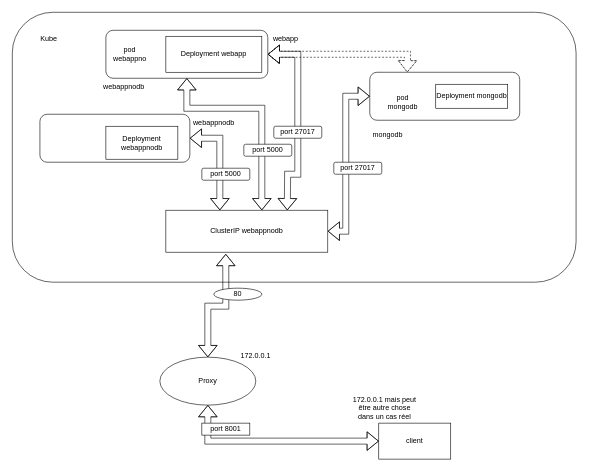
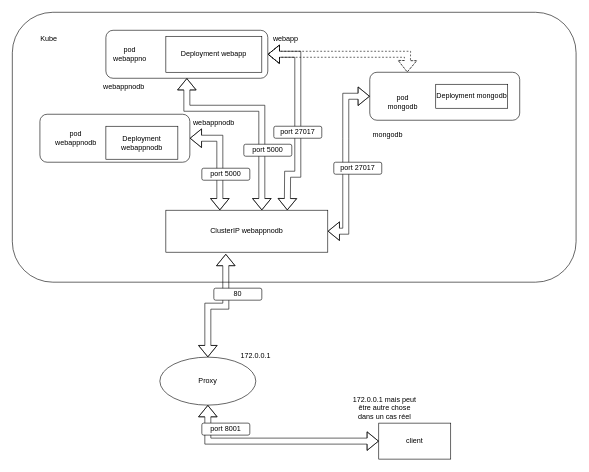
  <mxCell id="0" />
  <mxCell id="1" parent="0" />
  <mxCell id="2" value="" style="rounded=1;whiteSpace=wrap;html=1;" parent="1" vertex="1"><mxGeometry x="176" y="50" width="270" height="80" as="geometry" /></mxCell>
  <mxCell id="3" value="Proxy" style="ellipse;whiteSpace=wrap;html=1;" parent="1" vertex="1"><mxGeometry x="266" y="595" width="160" height="80" as="geometry" /></mxCell>
  <mxCell id="4" value="client" style="rounded=0;whiteSpace=wrap;html=1;" parent="1" vertex="1"><mxGeometry x="631" y="705" width="120" height="60" as="geometry" /></mxCell>
  <mxCell id="5" value="" style="shape=flexArrow;endArrow=classic;startArrow=classic;html=1;rounded=0;exitX=0.5;exitY=0;exitDx=0;exitDy=0;entryX=0.37;entryY=1.043;entryDx=0;entryDy=0;entryPerimeter=0;" parent="1" source="3" edge="1" target="29"><mxGeometry width="100" height="100" relative="1" as="geometry"><mxPoint x="436" y="520" as="sourcePoint" /><mxPoint x="376" y="430" as="targetPoint" /><Array as="points"><mxPoint x="346" y="510" /><mxPoint x="376" y="510" /></Array></mxGeometry></mxCell>
  <mxCell id="6" value="172.0.0.1&lt;div&gt;&lt;br&gt;&lt;/div&gt;" style="text;html=1;align=center;verticalAlign=middle;whiteSpace=wrap;rounded=0;" parent="1" vertex="1"><mxGeometry x="396" y="585" width="60" height="30" as="geometry" /></mxCell>
- <mxCell id="7" value="80" style="ellipse;whiteSpace=wrap;html=1;" parent="1" vertex="1"><mxGeometry x="356" y="480" width="80" height="20" as="geometry" /></mxCell>
+ <mxCell id="7" value="80" style="rounded=1;whiteSpace=wrap;html=1;" parent="1" vertex="1"><mxGeometry x="356" y="480" width="80" height="20" as="geometry" /></mxCell>
  <mxCell id="8" value="" style="shape=flexArrow;endArrow=classic;startArrow=classic;html=1;rounded=0;entryX=0;entryY=0.5;entryDx=0;entryDy=0;" parent="1" source="3" target="4" edge="1"><mxGeometry width="100" height="100" relative="1" as="geometry"><mxPoint x="406" y="661" as="sourcePoint" /><mxPoint x="396" y="765" as="targetPoint" /><Array as="points"><mxPoint x="346" y="735" /></Array></mxGeometry></mxCell>
  <mxCell id="9" value="172.0.0.1 mais peut être autre chose dans un cas réel" style="text;html=1;align=center;verticalAlign=middle;whiteSpace=wrap;rounded=0;" parent="1" vertex="1"><mxGeometry x="586" y="665" width="110" height="30" as="geometry" /></mxCell>
- <mxCell id="10" value="port 8001" style="whiteSpace=wrap;html=1;rounded=0;" parent="1" vertex="1"><mxGeometry x="336" y="705" width="80" height="20" as="geometry" /></mxCell>
+ <mxCell id="10" value="port 8001" style="rounded=1;whiteSpace=wrap;html=1;" parent="1" vertex="1"><mxGeometry x="336" y="705" width="80" height="20" as="geometry" /></mxCell>
  <mxCell id="11" value="" style="rounded=1;whiteSpace=wrap;html=1;" parent="1" vertex="1"><mxGeometry x="616" y="120" width="250" height="80" as="geometry" /></mxCell>
  <mxCell id="12" value="" style="rounded=1;whiteSpace=wrap;html=1;fillColor=none;" vertex="1" parent="1"><mxGeometry x="20" width="940" height="450" as="geometry" y="20" /></mxCell>
  <mxCell id="13" value="mongodb" style="text;html=1;align=center;verticalAlign=middle;whiteSpace=wrap;rounded=0;" parent="1" vertex="1"><mxGeometry x="616" y="210" width="60" height="30" as="geometry" /></mxCell>
  <mxCell id="14" value="webapp" style="text;html=1;align=center;verticalAlign=middle;whiteSpace=wrap;rounded=0;" parent="1" vertex="1"><mxGeometry x="446" y="50" width="60" height="30" as="geometry" /></mxCell>
  <mxCell id="15" value="webappnodb" style="text;html=1;align=center;verticalAlign=middle;whiteSpace=wrap;rounded=0;" parent="1" vertex="1"><mxGeometry x="326" y="190" width="60" height="30" as="geometry" /></mxCell>
  <mxCell id="16" value="" style="shape=flexArrow;endArrow=classic;startArrow=classic;html=1;rounded=0;exitX=0.5;exitY=0;exitDx=0;exitDy=0;entryX=1;entryY=0.25;entryDx=0;entryDy=0;" parent="1" edge="1"><mxGeometry width="100" height="100" relative="1" as="geometry"><mxPoint x="366" y="350" as="sourcePoint" /><mxPoint x="316" y="230" as="targetPoint" /><Array as="points"><mxPoint x="366" y="230" /></Array></mxGeometry></mxCell>
  <mxCell id="17" value="port 5000" style="rounded=1;whiteSpace=wrap;html=1;" parent="1" vertex="1"><mxGeometry x="336" y="280" width="80" height="20" as="geometry" /></mxCell>
  <mxCell id="18" value="" style="shape=flexArrow;endArrow=classic;startArrow=classic;html=1;rounded=0;exitX=0.5;exitY=0;exitDx=0;exitDy=0;entryX=0.5;entryY=1;entryDx=0;entryDy=0;" parent="1" target="2" edge="1"><mxGeometry width="100" height="100" relative="1" as="geometry"><mxPoint x="436" y="350" as="sourcePoint" /><mxPoint x="386" y="230" as="targetPoint" /><Array as="points"><mxPoint x="436" y="180" /><mxPoint x="311" y="180" /></Array></mxGeometry></mxCell>
  <mxCell id="19" value="webappnodb" style="text;html=1;align=center;verticalAlign=middle;whiteSpace=wrap;rounded=0;" parent="1" vertex="1"><mxGeometry x="176" y="130" width="60" height="30" as="geometry" /></mxCell>
  <mxCell id="20" value="port 5000" style="rounded=1;whiteSpace=wrap;html=1;" parent="1" vertex="1"><mxGeometry x="406" y="240" width="80" height="20" as="geometry" /></mxCell>
  <mxCell id="21" value="Kube" style="text;html=1;align=center;verticalAlign=middle;whiteSpace=wrap;rounded=0;" vertex="1" parent="1"><mxGeometry x="51" y="50" width="60" height="30" as="geometry" /></mxCell>
  <mxCell id="22" value="Deployment webapp" style="rounded=0;whiteSpace=wrap;html=1;" vertex="1" parent="1"><mxGeometry x="276" y="60" width="160" height="60" as="geometry" /></mxCell>
  <mxCell id="23" value="pod&lt;div&gt;webappno&lt;/div&gt;" style="text;html=1;align=center;verticalAlign=middle;whiteSpace=wrap;rounded=0;" vertex="1" parent="1"><mxGeometry x="186" y="75" width="60" height="30" as="geometry" /></mxCell>
  <mxCell id="24" value="Deployment mongodb" style="rounded=0;whiteSpace=wrap;html=1;" vertex="1" parent="1"><mxGeometry x="726" y="140" width="120" height="40" as="geometry" /></mxCell>
  <mxCell id="25" value="pod&lt;div&gt;mongodb&lt;/div&gt;" style="text;html=1;align=center;verticalAlign=middle;whiteSpace=wrap;rounded=0;" vertex="1" parent="1"><mxGeometry x="641" y="155" width="60" height="30" as="geometry" /></mxCell>
  <mxCell id="26" value="" style="rounded=1;whiteSpace=wrap;html=1;" vertex="1" parent="1"><mxGeometry x="66" y="190" width="250" height="80" as="geometry" /></mxCell>
  <mxCell id="27" value="Deployment webappnodb" style="rounded=0;whiteSpace=wrap;html=1;" vertex="1" parent="1"><mxGeometry x="176" y="210" width="120" height="55" as="geometry" /></mxCell>
+ <mxCell id="28" value="pod&lt;div&gt;webappnodb&lt;/div&gt;" style="text;html=1;align=center;verticalAlign=middle;whiteSpace=wrap;rounded=0;" vertex="1" parent="1"><mxGeometry x="96" y="215" width="60" height="30" as="geometry" /></mxCell>
  <mxCell id="29" value="ClusterIP webappnodb" style="rounded=0;whiteSpace=wrap;html=1;" vertex="1" parent="1"><mxGeometry x="276" y="350" width="270" height="70" as="geometry" /></mxCell>
  <mxCell id="30" value="" style="shape=flexArrow;endArrow=classic;startArrow=classic;html=1;rounded=0;exitX=0.75;exitY=0;exitDx=0;exitDy=0;entryX=1;entryY=0.5;entryDx=0;entryDy=0;" edge="1" parent="1" source="29" target="2"><mxGeometry width="100" height="100" relative="1" as="geometry"><mxPoint x="636" y="330" as="sourcePoint" /><mxPoint x="511" y="110" as="targetPoint" /><Array as="points"><mxPoint x="479" y="290" /><mxPoint x="496" y="290" /><mxPoint x="496" y="90" /></Array></mxGeometry></mxCell>
  <mxCell id="31" value="port&amp;nbsp;27017" style="rounded=1;whiteSpace=wrap;html=1;" parent="1" vertex="1"><mxGeometry x="456" y="210" width="80" height="20" as="geometry" /></mxCell>
  <mxCell id="32" value="" style="shape=flexArrow;endArrow=classic;startArrow=classic;html=1;rounded=0;entryX=0.5;entryY=1;entryDx=0;entryDy=0;exitX=1;exitY=0.5;exitDx=0;exitDy=0;" edge="1" parent="1" source="29"><mxGeometry width="100" height="100" relative="1" as="geometry"><mxPoint x="576" y="400" as="sourcePoint" /><mxPoint x="616" y="160" as="targetPoint" /><Array as="points"><mxPoint x="576" y="385" /><mxPoint x="576" y="230" /><mxPoint x="576" y="160" /></Array></mxGeometry></mxCell>
  <mxCell id="33" value="port&amp;nbsp;27017" style="rounded=1;whiteSpace=wrap;html=1;" vertex="1" parent="1"><mxGeometry x="556" y="270" width="80" height="20" as="geometry" /></mxCell>
  <mxCell id="34" value="" style="shape=flexArrow;endArrow=classic;startArrow=classic;html=1;rounded=0;entryX=0.25;entryY=0;entryDx=0;entryDy=0;dashed=1;" edge="1" parent="1" target="11"><mxGeometry width="100" height="100" relative="1" as="geometry"><mxPoint x="446" y="90" as="sourcePoint" /><mxPoint x="696" y="90" as="targetPoint" /><Array as="points"><mxPoint x="679" y="90" /></Array></mxGeometry></mxCell>
